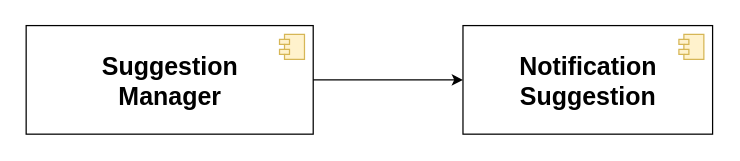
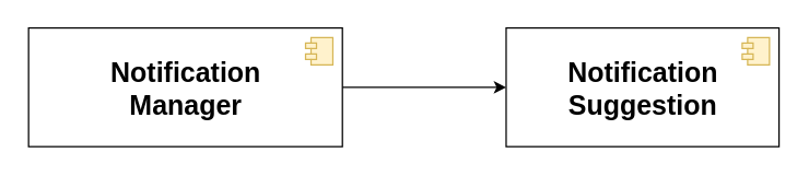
  <mxCell id="0" />
  <mxCell id="1" parent="0" />
  <mxCell id="2" value="&lt;b style=&quot;font-size: 20px&quot;&gt;Notification&lt;br&gt;Suggestion&lt;br&gt;&lt;/b&gt;" style="html=1;dropTarget=0;fontSize=20;sketch=0;" parent="1" vertex="1"><mxGeometry x="370" y="20" width="200" height="87" as="geometry" /></mxCell>
  <mxCell id="3" value="" style="shape=module;jettyWidth=8;jettyHeight=4;fontSize=20;fillColor=#fff2cc;strokeColor=#d6b656;" parent="2" vertex="1"><mxGeometry x="1" width="20" height="20" relative="1" as="geometry"><mxPoint x="-27" y="7" as="offset" /></mxGeometry></mxCell>
- <mxCell id="4" value="&lt;b&gt;Suggestion&lt;br&gt;Manager&lt;br&gt;&lt;/b&gt;" style="html=1;dropTarget=0;fontSize=20;sketch=0;" parent="1" vertex="1"><mxGeometry x="20" y="20" width="230" height="87" as="geometry" /></mxCell>
+ <mxCell id="4" value="&lt;b&gt;Notification&lt;br&gt;Manager&lt;br&gt;&lt;/b&gt;" style="html=1;dropTarget=0;fontSize=20;sketch=0;" parent="1" vertex="1"><mxGeometry x="20" y="20" width="230" height="87" as="geometry" /></mxCell>
  <mxCell id="5" value="" style="shape=module;jettyWidth=8;jettyHeight=4;fontSize=20;fillColor=#fff2cc;strokeColor=#d6b656;" parent="4" vertex="1"><mxGeometry x="1" width="20" height="20" relative="1" as="geometry"><mxPoint x="-27" y="7" as="offset" /></mxGeometry></mxCell>
  <mxCell id="6" value="" style="endArrow=classic;html=1;exitX=1;exitY=0.5;exitDx=0;exitDy=0;entryX=0;entryY=0.5;entryDx=0;entryDy=0;" parent="1" source="4" target="2" edge="1"><mxGeometry width="50" height="50" relative="1" as="geometry"><mxPoint x="100" y="140" as="sourcePoint" /><mxPoint x="350" y="90" as="targetPoint" /></mxGeometry></mxCell>
